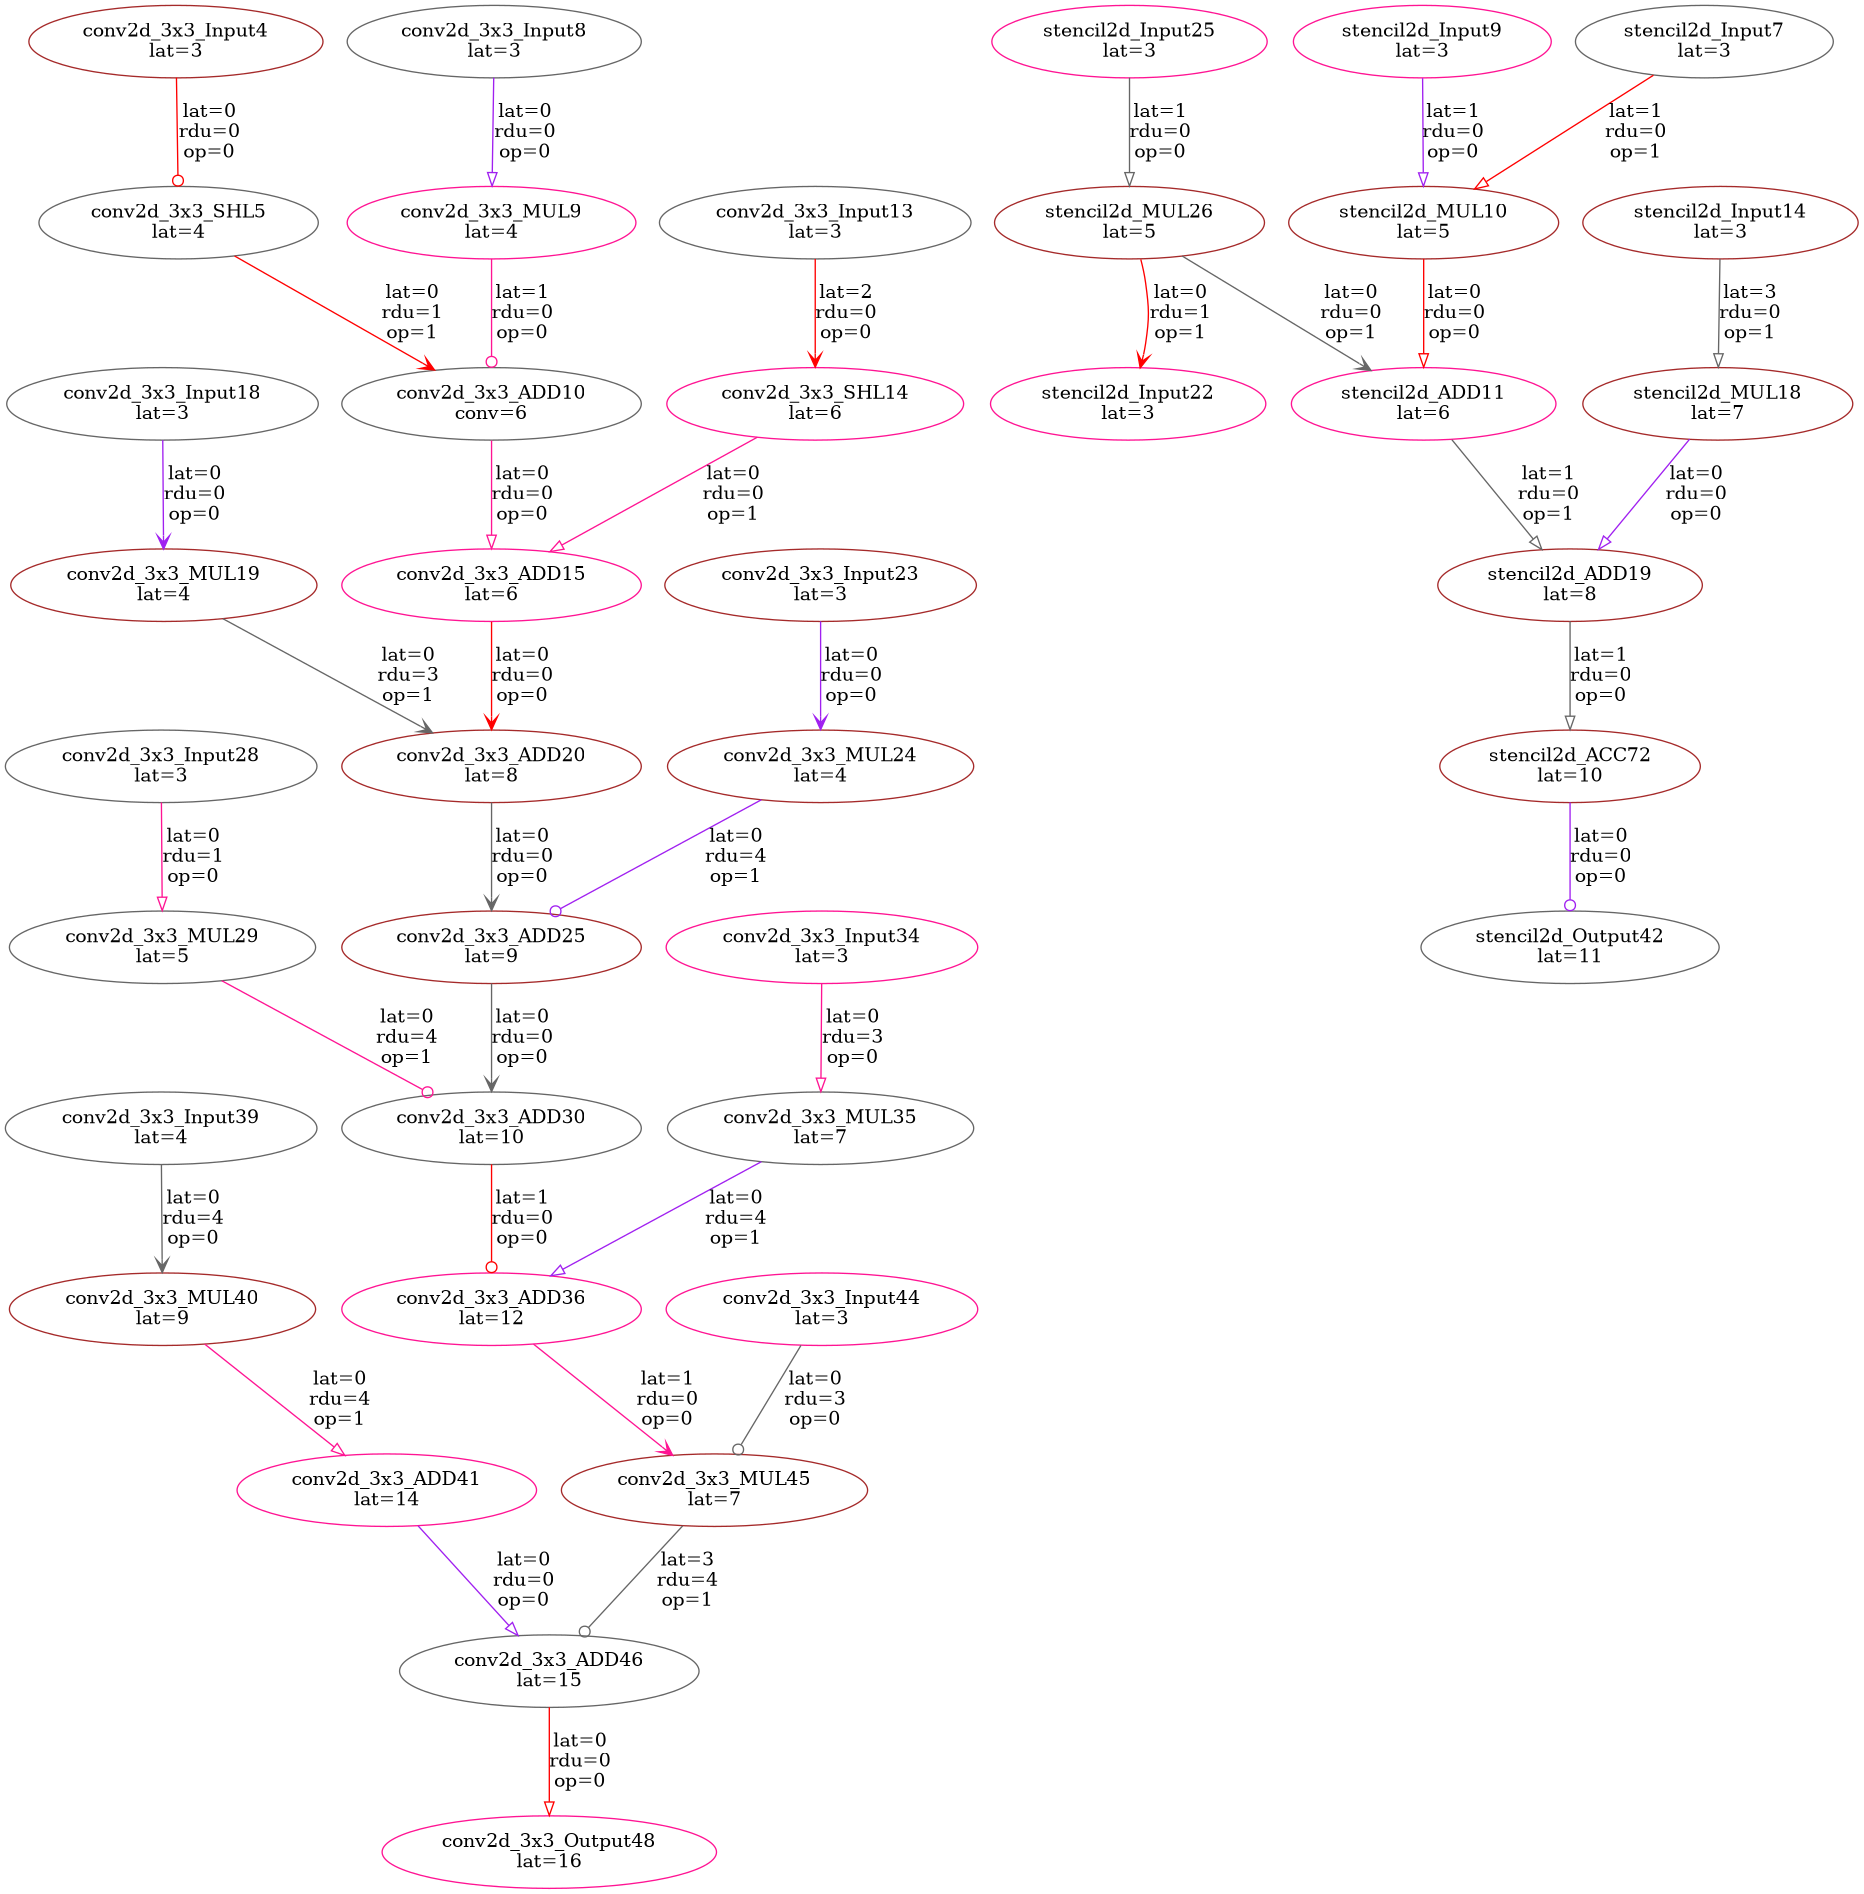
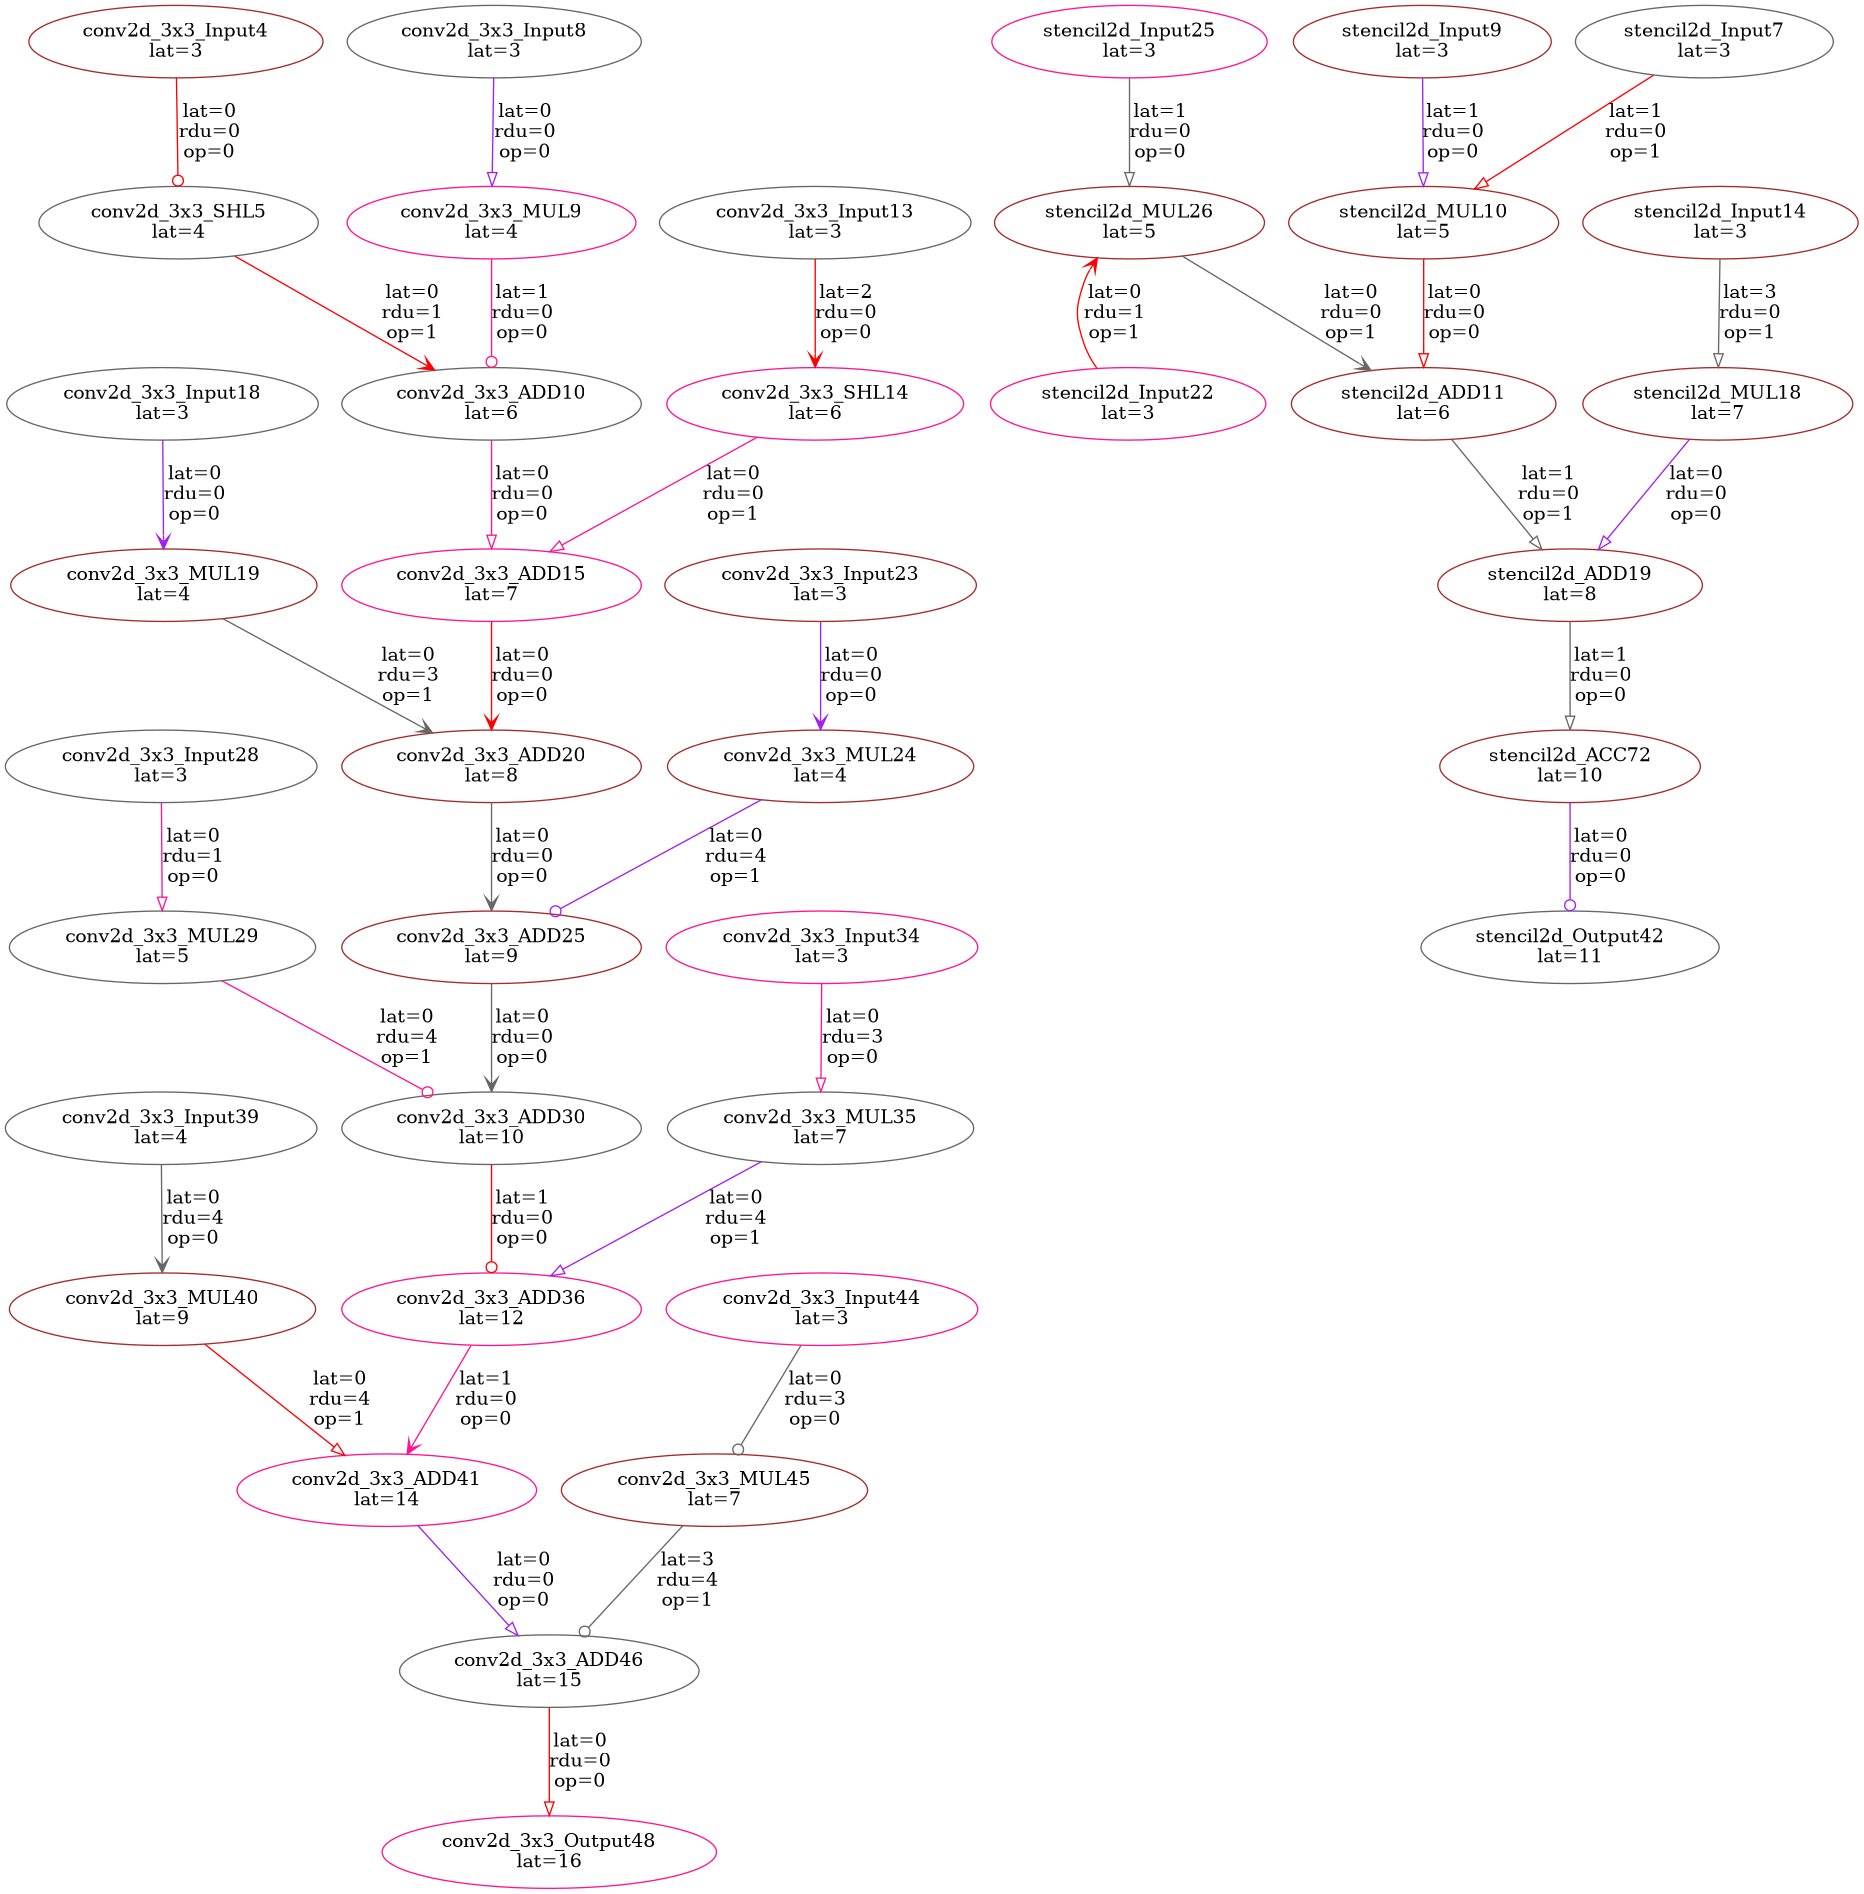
  digraph {
    node [color=brown]
    edge [arrowhead=onormal color=gray40]
    conv2d_3x3_Input4 [label="\N\nlat=3"]
    conv2d_3x3_SHL5 [color=gray40 label="\N\nlat=4"]
-   conv2d_3x3_ADD10 [color=gray40 label="\N\nconv=6"]
-   conv2d_3x3_ADD15 [color=deeppink label="\N\nlat=6"]
+   conv2d_3x3_ADD10 [color=gray40 label="\N\nlat=6"]
+   conv2d_3x3_ADD15 [color=deeppink label="\N\nlat=7"]
    conv2d_3x3_Input8 [color=gray40 label="\N\nlat=3"]
    conv2d_3x3_MUL9 [color=deeppink label="\N\nlat=4"]
    conv2d_3x3_ADD20 [label="\N\nlat=8"]
    conv2d_3x3_Input13 [color=gray40 label="\N\nlat=3"]
    conv2d_3x3_SHL14 [color=deeppink label="\N\nlat=6"]
    conv2d_3x3_ADD25 [label="\N\nlat=9"]
    conv2d_3x3_Input18 [color=gray40 label="\N\nlat=3"]
    conv2d_3x3_MUL19 [label="\N\nlat=4"]
    conv2d_3x3_ADD30 [color=gray40 label="\N\nlat=10"]
    conv2d_3x3_Input23 [label="\N\nlat=3"]
    conv2d_3x3_MUL24 [label="\N\nlat=4"]
    conv2d_3x3_ADD36 [color=deeppink label="\N\nlat=12"]
    conv2d_3x3_Input28 [color=gray40 label="\N\nlat=3"]
    conv2d_3x3_MUL29 [color=gray40 label="\N\nlat=5"]
    conv2d_3x3_ADD41 [color=deeppink label="\N\nlat=14"]
    conv2d_3x3_Input34 [color=deeppink label="\N\nlat=3"]
    conv2d_3x3_MUL35 [color=gray40 label="\N\nlat=7"]
    conv2d_3x3_ADD46 [color=gray40 label="\N\nlat=15"]
    conv2d_3x3_Input39 [color=gray40 label="\N\nlat=4"]
    conv2d_3x3_MUL40 [label="\N\nlat=9"]
    conv2d_3x3_Output48 [color=deeppink label="\N\nlat=16"]
    conv2d_3x3_Input44 [color=deeppink label="\N\nlat=3"]
    conv2d_3x3_MUL45 [label="\N\nlat=7"]
    stencil2d_Input7 [color=gray40 label="\N\nlat=3"]
    stencil2d_MUL10 [label="\N\nlat=5"]
-   stencil2d_ADD11 [color=deeppink label="\N\nlat=6"]
-   stencil2d_Input9 [color=deeppink label="\N\nlat=3"]
+   stencil2d_ADD11 [label="\N\nlat=6"]
+   stencil2d_Input9 [label="\N\nlat=3"]
    stencil2d_ADD19 [label="\N\nlat=8"]
    stencil2d_ACC72 [label="\N\nlat=10"]
    stencil2d_MUL26 [label="\N\nlat=5"]
    stencil2d_Input14 [label="\N\nlat=3"]
    stencil2d_MUL18 [label="\N\nlat=7"]
    stencil2d_Output42 [color=gray40 label="\N\nlat=11"]
    stencil2d_Input22 [color=deeppink label="\N\nlat=3"]
    stencil2d_Input25 [color=deeppink label="\N\nlat=3"]
    conv2d_3x3_Input4 -> conv2d_3x3_SHL5 [arrowhead=odot color=red label="lat=0\nrdu=0\nop=0"]
    conv2d_3x3_SHL5 -> conv2d_3x3_ADD10 [arrowhead=vee color=red label="lat=0\nrdu=1\nop=1"]
    conv2d_3x3_ADD10 -> conv2d_3x3_ADD15 [color=deeppink label="lat=0\nrdu=0\nop=0"]
    conv2d_3x3_ADD15 -> conv2d_3x3_ADD20 [arrowhead=vee color=red label="lat=0\nrdu=0\nop=0"]
    conv2d_3x3_Input8 -> conv2d_3x3_MUL9 [color=purple label="lat=0\nrdu=0\nop=0"]
    conv2d_3x3_MUL9 -> conv2d_3x3_ADD10 [arrowhead=odot color=deeppink label="lat=1\nrdu=0\nop=0"]
    conv2d_3x3_ADD20 -> conv2d_3x3_ADD25 [arrowhead=vee label="lat=0\nrdu=0\nop=0"]
    conv2d_3x3_Input13 -> conv2d_3x3_SHL14 [arrowhead=vee color=red label="lat=2\nrdu=0\nop=0"]
    conv2d_3x3_SHL14 -> conv2d_3x3_ADD15 [color=deeppink label="lat=0\nrdu=0\nop=1"]
    conv2d_3x3_ADD25 -> conv2d_3x3_ADD30 [arrowhead=vee label="lat=0\nrdu=0\nop=0"]
    conv2d_3x3_Input18 -> conv2d_3x3_MUL19 [arrowhead=vee color=purple label="lat=0\nrdu=0\nop=0"]
    conv2d_3x3_MUL19 -> conv2d_3x3_ADD20 [arrowhead=vee label="lat=0\nrdu=3\nop=1"]
    conv2d_3x3_ADD30 -> conv2d_3x3_ADD36 [arrowhead=odot color=red label="lat=1\nrdu=0\nop=0"]
    conv2d_3x3_Input23 -> conv2d_3x3_MUL24 [arrowhead=vee color=purple label="lat=0\nrdu=0\nop=0"]
    conv2d_3x3_MUL24 -> conv2d_3x3_ADD25 [arrowhead=odot color=purple label="lat=0\nrdu=4\nop=1"]
-   conv2d_3x3_ADD36 -> conv2d_3x3_MUL45 [arrowhead=vee color=deeppink label="lat=1\nrdu=0\nop=0"]
+   conv2d_3x3_ADD36 -> conv2d_3x3_ADD41 [arrowhead=vee color=deeppink label="lat=1\nrdu=0\nop=0"]
    conv2d_3x3_Input28 -> conv2d_3x3_MUL29 [color=deeppink label="lat=0\nrdu=1\nop=0"]
    conv2d_3x3_MUL29 -> conv2d_3x3_ADD30 [arrowhead=odot color=deeppink label="lat=0\nrdu=4\nop=1"]
    conv2d_3x3_ADD41 -> conv2d_3x3_ADD46 [color=purple label="lat=0\nrdu=0\nop=0"]
    conv2d_3x3_Input34 -> conv2d_3x3_MUL35 [color=deeppink label="lat=0\nrdu=3\nop=0"]
    conv2d_3x3_MUL35 -> conv2d_3x3_ADD36 [color=purple label="lat=0\nrdu=4\nop=1"]
    conv2d_3x3_ADD46 -> conv2d_3x3_Output48 [color=red label="lat=0\nrdu=0\nop=0"]
    conv2d_3x3_Input39 -> conv2d_3x3_MUL40 [arrowhead=vee label="lat=0\nrdu=4\nop=0"]
-   conv2d_3x3_MUL40 -> conv2d_3x3_ADD41 [color=deeppink label="lat=0\nrdu=4\nop=1"]
+   conv2d_3x3_MUL40 -> conv2d_3x3_ADD41 [color=red label="lat=0\nrdu=4\nop=1"]
    conv2d_3x3_Input44 -> conv2d_3x3_MUL45 [arrowhead=odot label="lat=0\nrdu=3\nop=0"]
    conv2d_3x3_MUL45 -> conv2d_3x3_ADD46 [arrowhead=odot label="lat=3\nrdu=4\nop=1"]
    stencil2d_Input7 -> stencil2d_MUL10 [color=red label="lat=1\nrdu=0\nop=1"]
    stencil2d_MUL10 -> stencil2d_ADD11 [color=red label="lat=0\nrdu=0\nop=0"]
    stencil2d_ADD11 -> stencil2d_ADD19 [label="lat=1\nrdu=0\nop=1"]
    stencil2d_Input9 -> stencil2d_MUL10 [color=purple label="lat=1\nrdu=0\nop=0"]
    stencil2d_ADD19 -> stencil2d_ACC72 [label="lat=1\nrdu=0\nop=0"]
    stencil2d_ACC72 -> stencil2d_Output42 [arrowhead=odot color=purple label="lat=0\nrdu=0\nop=0"]
    stencil2d_MUL26 -> stencil2d_ADD11 [arrowhead=vee label="lat=0\nrdu=0\nop=1"]
    stencil2d_Input14 -> stencil2d_MUL18 [label="lat=3\nrdu=0\nop=1"]
    stencil2d_MUL18 -> stencil2d_ADD19 [color=purple label="lat=0\nrdu=0\nop=0"]
-   stencil2d_MUL26 -> stencil2d_Input22 [arrowhead=vee color=red label="lat=0\nrdu=1\nop=1"]
+   stencil2d_Input22 -> stencil2d_MUL26 [arrowhead=vee color=red label="lat=0\nrdu=1\nop=1"]
    stencil2d_Input25 -> stencil2d_MUL26 [label="lat=1\nrdu=0\nop=0"]
  }
